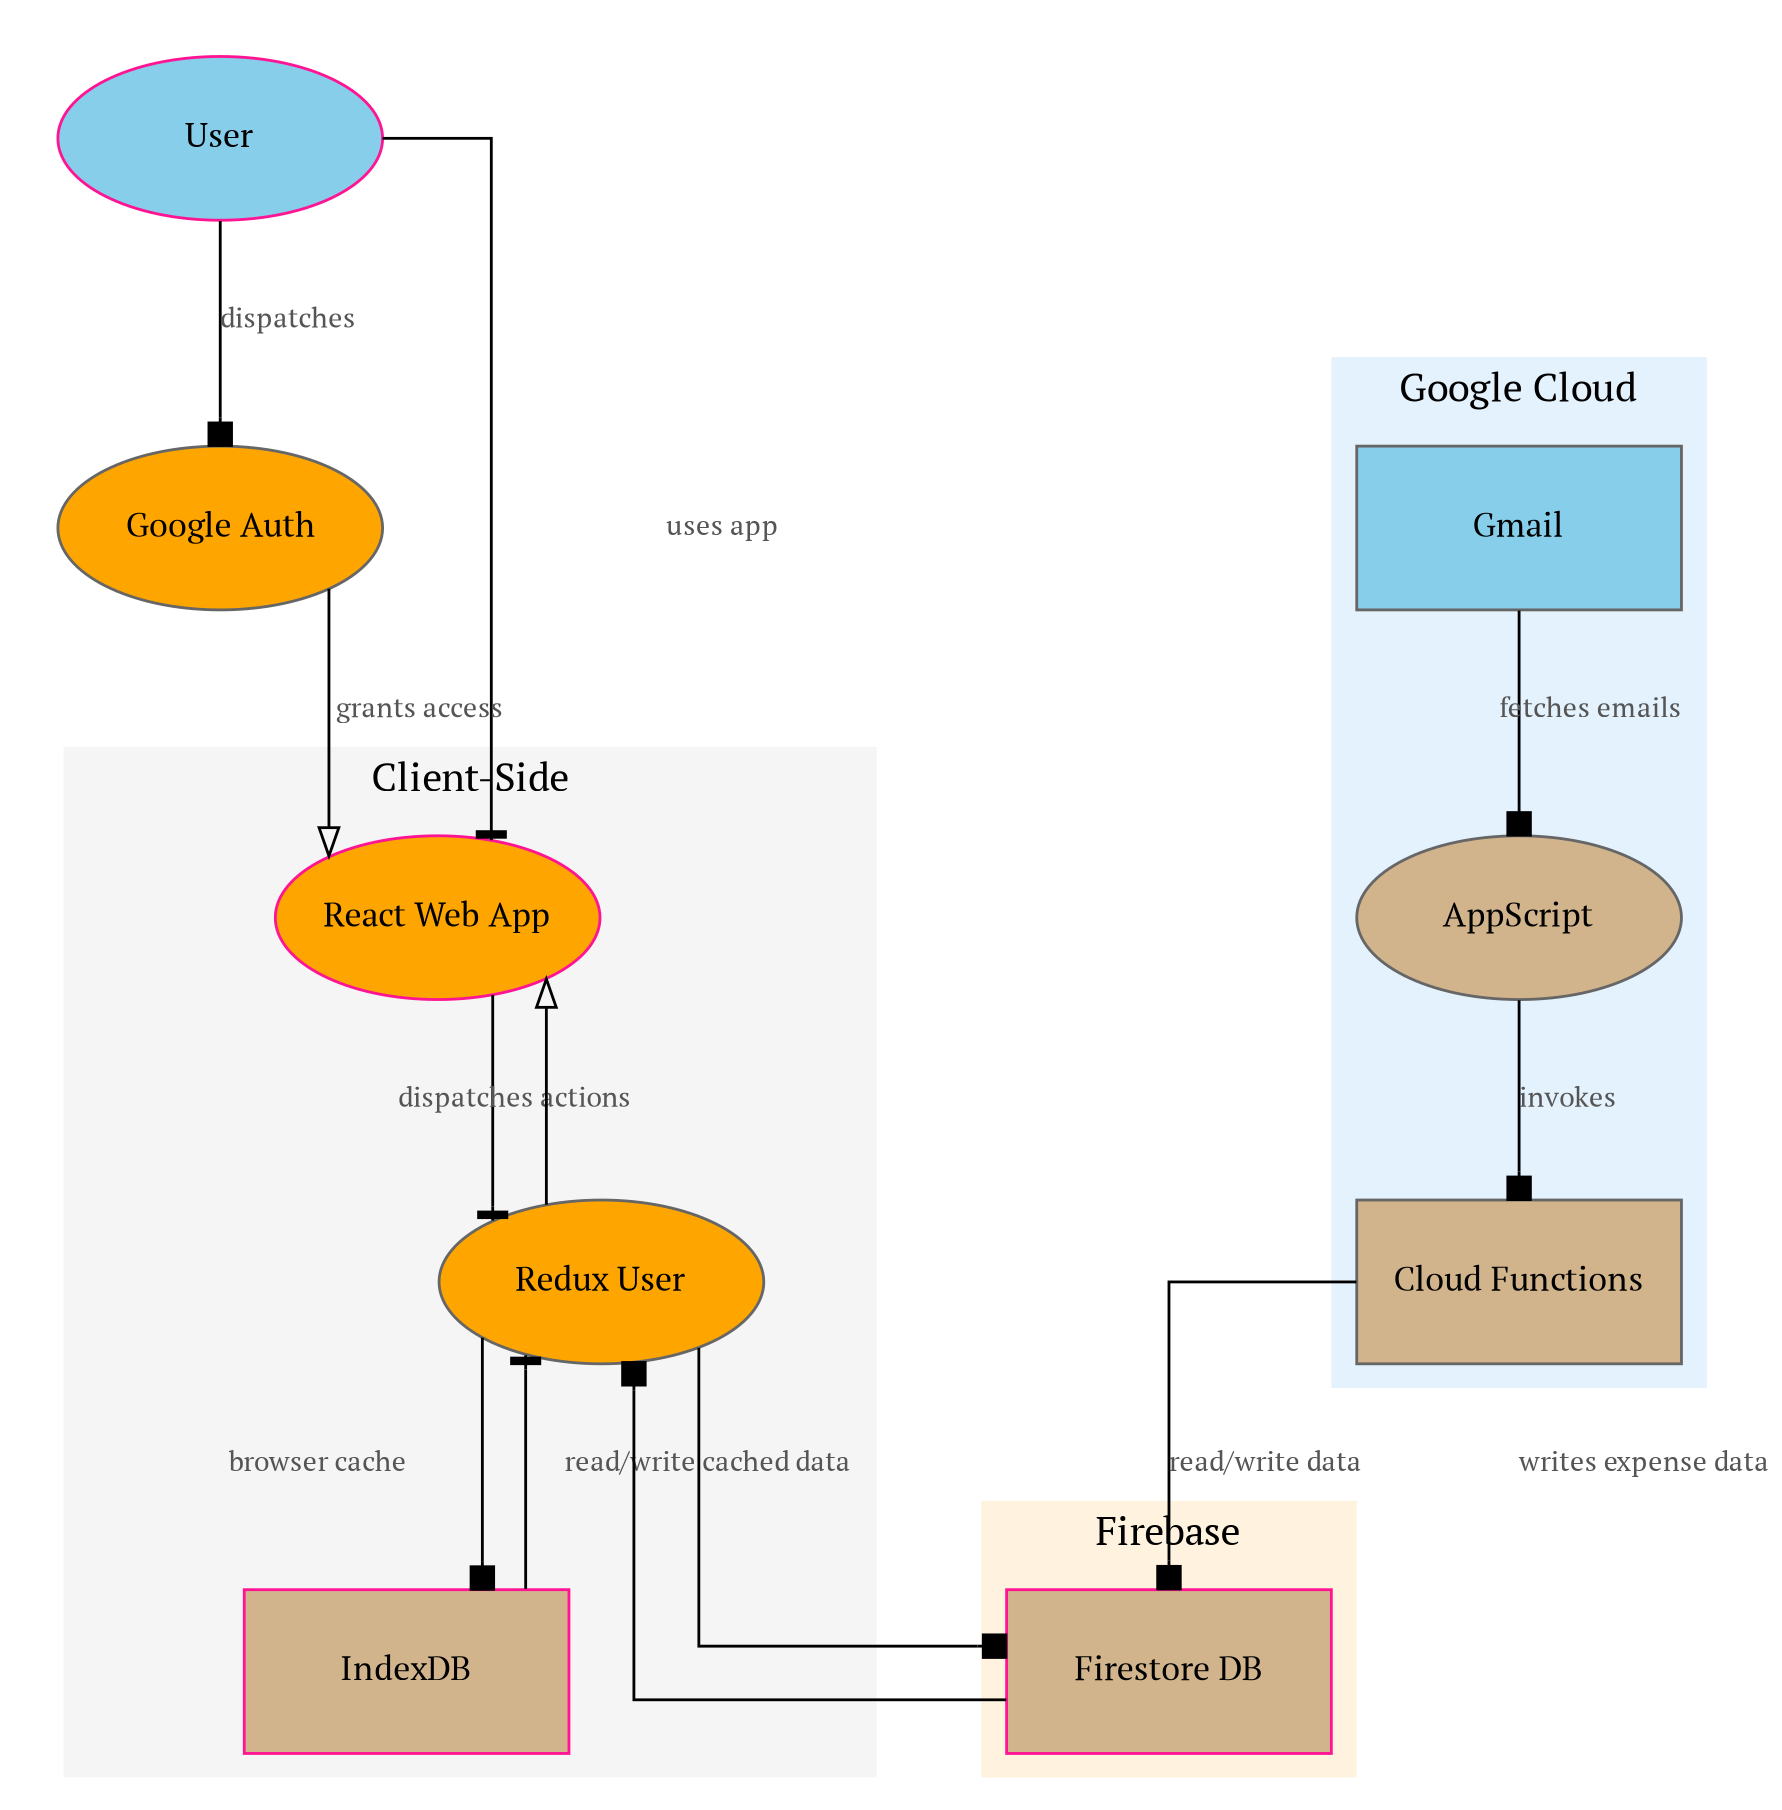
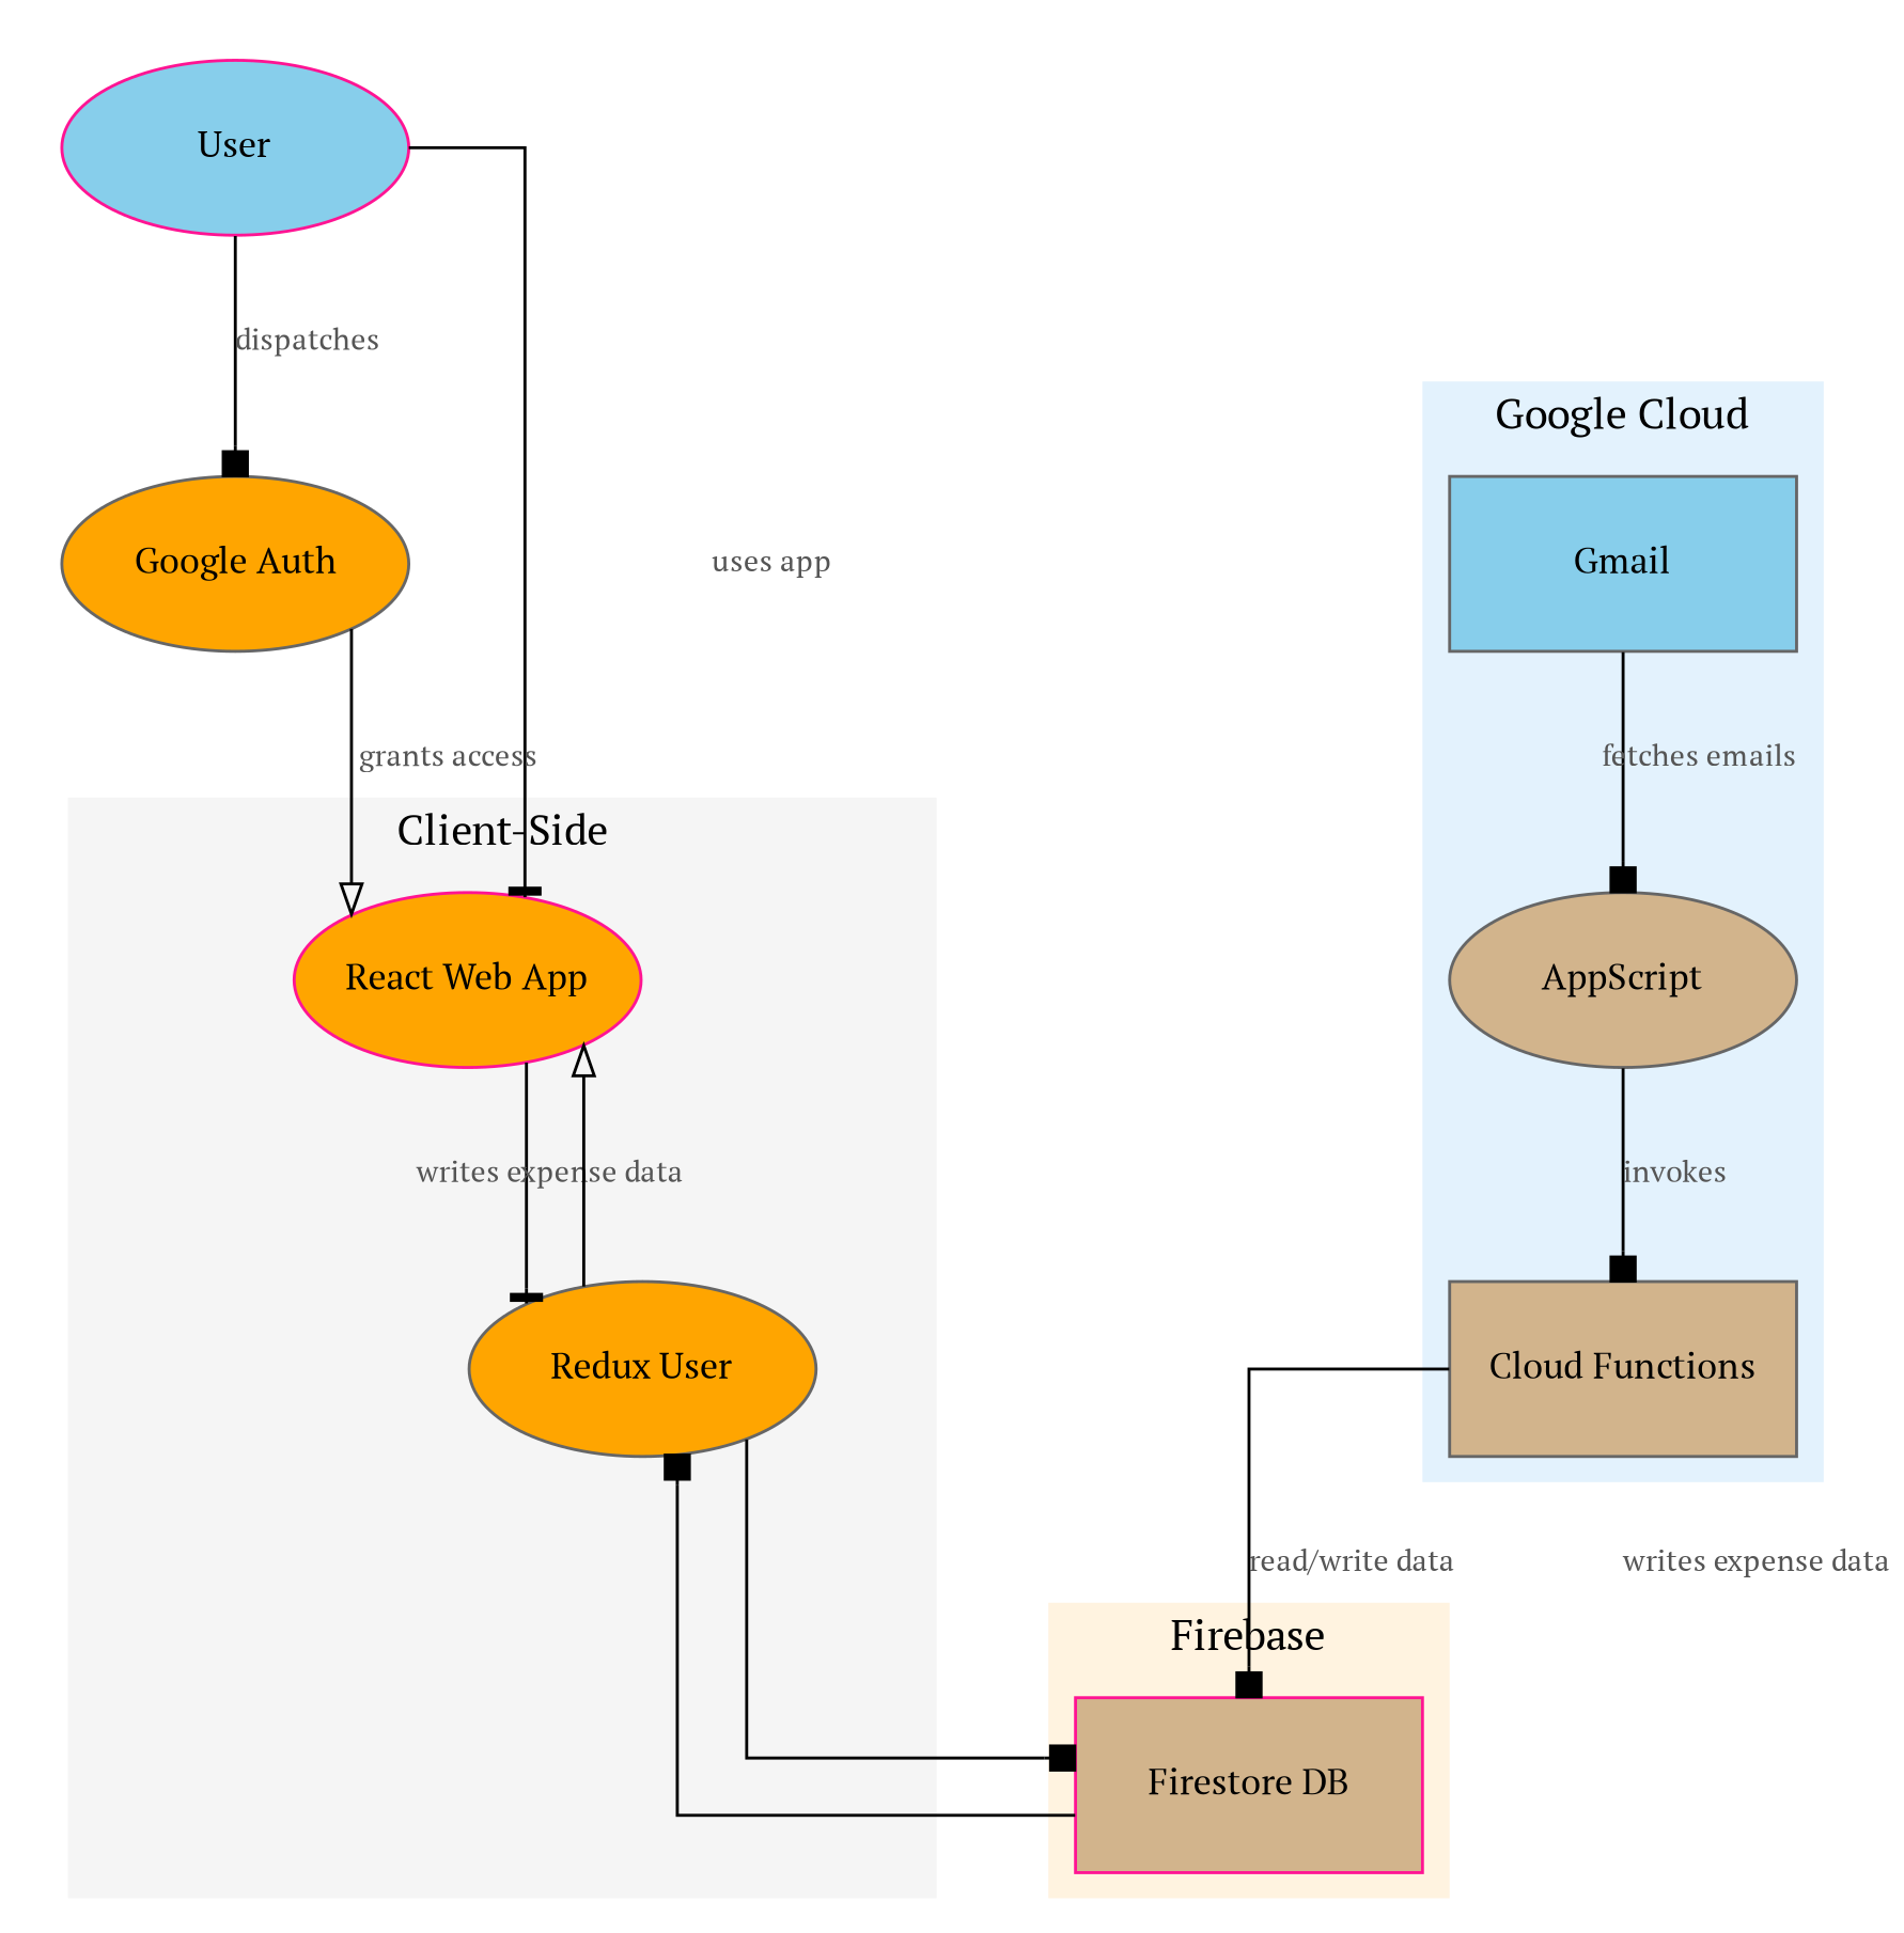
  digraph {
    compound=true
    fontname="PT Serif"
    nodesep=0.7
    rankdir=TB
    ranksep=0.84
    splines=ortho
    node [color=gray40 fillcolor=tan fontname="PT Serif" fontsize=12 shape=ellipse style=filled]
    edge [arrowhead=box fontcolor="#555555" fontname="PT Serif" fontsize=10]
    n1 [color=deeppink fillcolor=skyblue height=0.8 label=User width=1.6]
    n2 [fillcolor=orange height=0.8 label="Google Auth" width=1.6]
    n3 [color=deeppink fillcolor=orange height=0.8 label="React Web App" width=1.6]
    n4 [fillcolor=orange height=0.8 label="Redux User" width=1.6]
-   n5 [color=deeppink height=0.8 label=IndexDB shape=box width=1.6]
    n6 [fillcolor=skyblue height=0.8 label=Gmail shape=box width=1.6]
    n7 [height=0.8 label=AppScript width=1.6]
    n8 [height=0.8 label="Cloud Functions" shape=box width=1.6]
    n9 [color=deeppink height=0.8 label="Firestore DB" shape=box width=1.6]
    subgraph cluster_1 {
      rank=same
      style=invis
      n1
      n2
    }
    subgraph cluster_2 {
      color="#F5F5F5"
      label="Client-Side"
      style=filled
      n3
      n4
-     n5
    }
    subgraph cluster_3 {
      color="#E3F2FD"
      label="Google Cloud"
      style=filled
      n6
      n7
      n8
    }
    subgraph cluster_4 {
      color="#FFF3E0"
      label=Firebase
      style=filled
      n9
    }
    n1 -> n2 [label=dispatches]
    n1 -> n3 [arrowhead=tee label="uses app"]
    n2 -> n3 [arrowhead=onormal label="grants access"]
-   n3 -> n4 [arrowhead=tee label="dispatches actions"]
+   n3 -> n4 [arrowhead=tee label="writes expense data"]
    n4 -> n3 [arrowhead=onormal]
-   n4 -> n5 [label="browser cache"]
    n4 -> n9
-   n5 -> n4 [arrowhead=tee label="read/write cached data"]
    n6 -> n7 [label="fetches emails"]
    n7 -> n8 [label=invokes]
    n8 -> n9 [label="writes expense data"]
    n9 -> n4 [label="read/write data"]
  }
